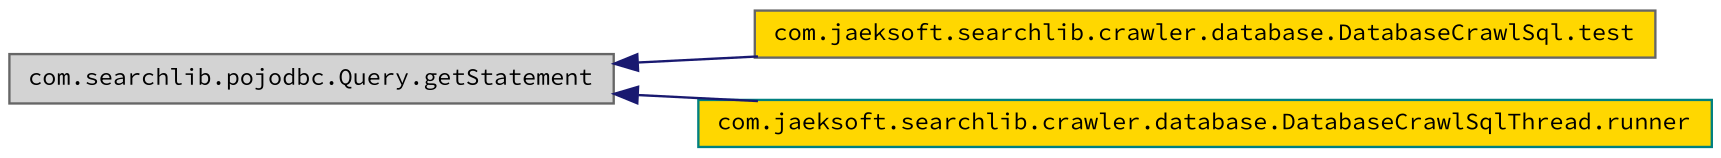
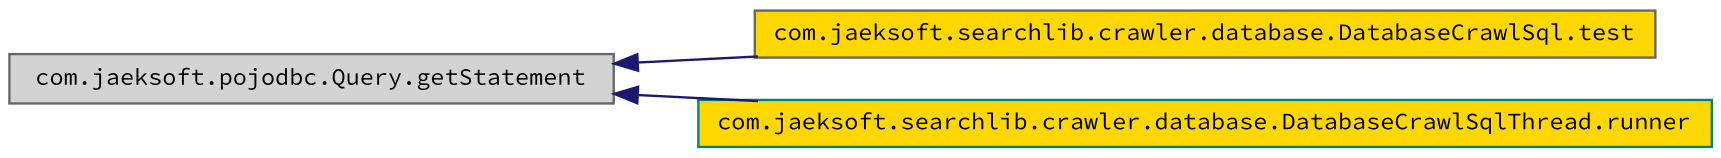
  digraph {
    rankdir=LR
    fontname="Source Code Pro"
    node [color=gray40 fillcolor=gold fontname="Source Code Pro" fontsize=10 shape=record style=filled]
    edge [color=midnightblue dir=back fontname="Source Code Pro" fontsize=10 labelfontname=Helvetica labelfontsize=10 style=solid]
-   n1 [fillcolor=lightgrey fontcolor=black height=0.2 label="com.searchlib.pojodbc.Query.getStatement" width=0.4]
+   n1 [fillcolor=lightgrey fontcolor=black height=0.2 label="com.jaeksoft.pojodbc.Query.getStatement" width=0.4]
    n2 [height=0.2 label="com.jaeksoft.searchlib.crawler.database.DatabaseCrawlSql.test" width=0.4]
    n3 [color=teal height=0.2 label="com.jaeksoft.searchlib.crawler.database.DatabaseCrawlSqlThread.runner" width=0.4]
    n1 -> n2
    n1 -> n3
  }
